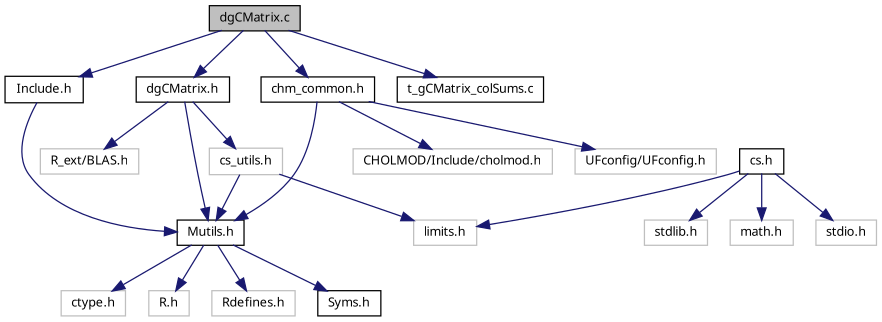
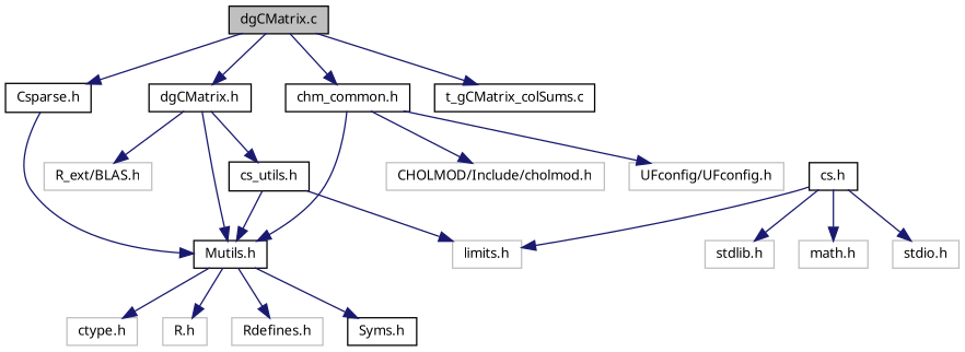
  digraph {
    node [color=grey75 fillcolor=white fontname="FreeSans.ttf" fontsize=10 shape=record style=filled]
    edge [color=midnightblue fontname="FreeSans.ttf" fontsize=10 labelfontname="FreeSans.ttf" labelfontsize=10 style=solid]
    n1 [color=black fillcolor=grey75 fontcolor=black height=0.2 label="dgCMatrix.c" width=0.4]
    n2 [color=black height=0.2 label="dgCMatrix.h" width=0.4]
-   n3 [color=black height=0.2 label="Include.h" width=0.4]
+   n3 [color=black height=0.2 label="Csparse.h" width=0.4]
    n4 [color=black height=0.2 label="chm_common.h" width=0.4]
    n5 [color=black height=0.2 label="t_gCMatrix_colSums.c" width=0.4]
    n6 [height=0.2 label="R_ext/BLAS.h" width=0.4]
    n7 [color=black height=0.2 label="Mutils.h" width=0.4]
-   n8 [height=0.2 label="cs_utils.h" width=0.4]
+   n8 [color=black height=0.2 label="cs_utils.h" width=0.4]
    n9 [height=0.2 label="UFconfig/UFconfig.h" width=0.4]
    n10 [height=0.2 label="CHOLMOD/Include/cholmod.h" width=0.4]
    n11 [height=0.2 label="ctype.h" width=0.4]
    n12 [height=0.2 label="R.h" width=0.4]
    n13 [height=0.2 label="Rdefines.h" width=0.4]
    n14 [color=black height=0.2 label="Syms.h" width=0.4]
    n15 [height=0.2 label="limits.h" width=0.4]
    n16 [color=black height=0.2 label="cs.h" width=0.4]
    n17 [height=0.2 label="stdlib.h" width=0.4]
    n18 [height=0.2 label="math.h" width=0.4]
    n19 [height=0.2 label="stdio.h" width=0.4]
    n1 -> n2
    n1 -> n3
    n1 -> n4
    n1 -> n5
    n2 -> n6
    n2 -> n7
    n2 -> n8
    n3 -> n7
    n4 -> n7
    n4 -> n9
    n4 -> n10
    n7 -> n11
    n7 -> n12
    n7 -> n13
    n7 -> n14
    n8 -> n7
    n8 -> n15
    n16 -> n15
    n16 -> n17
    n16 -> n18
    n16 -> n19
  }
